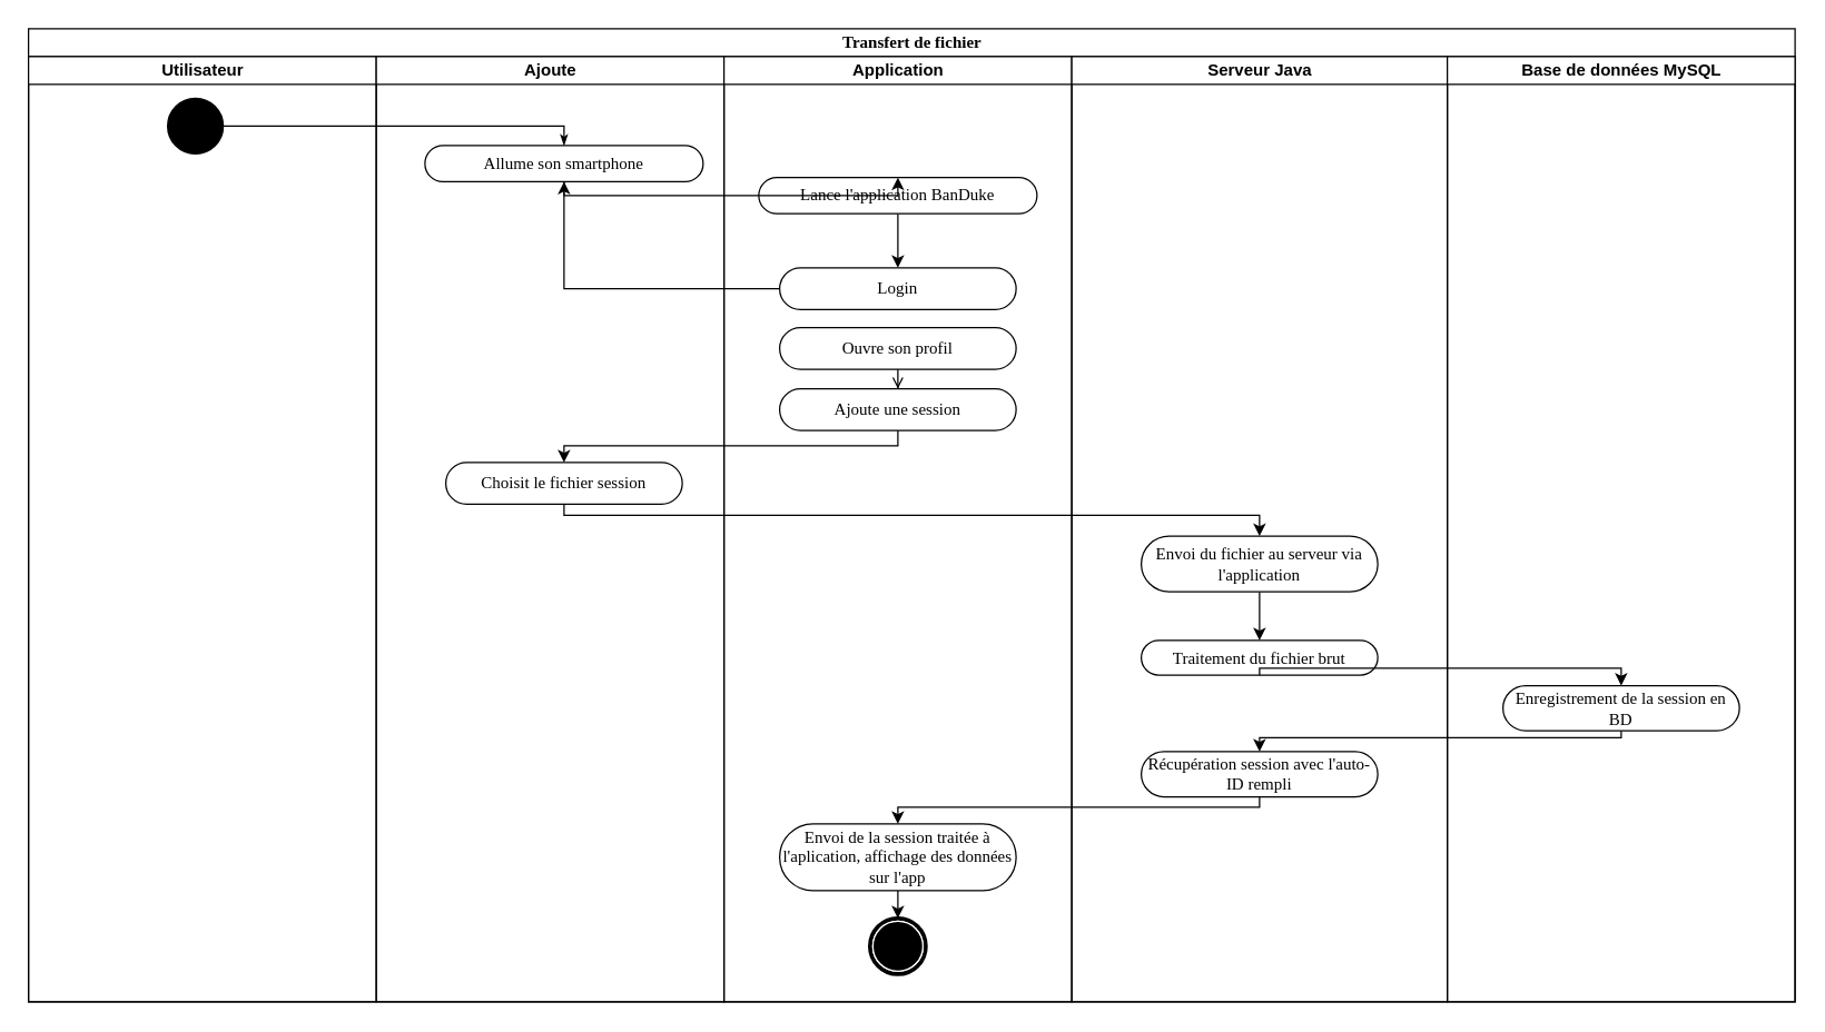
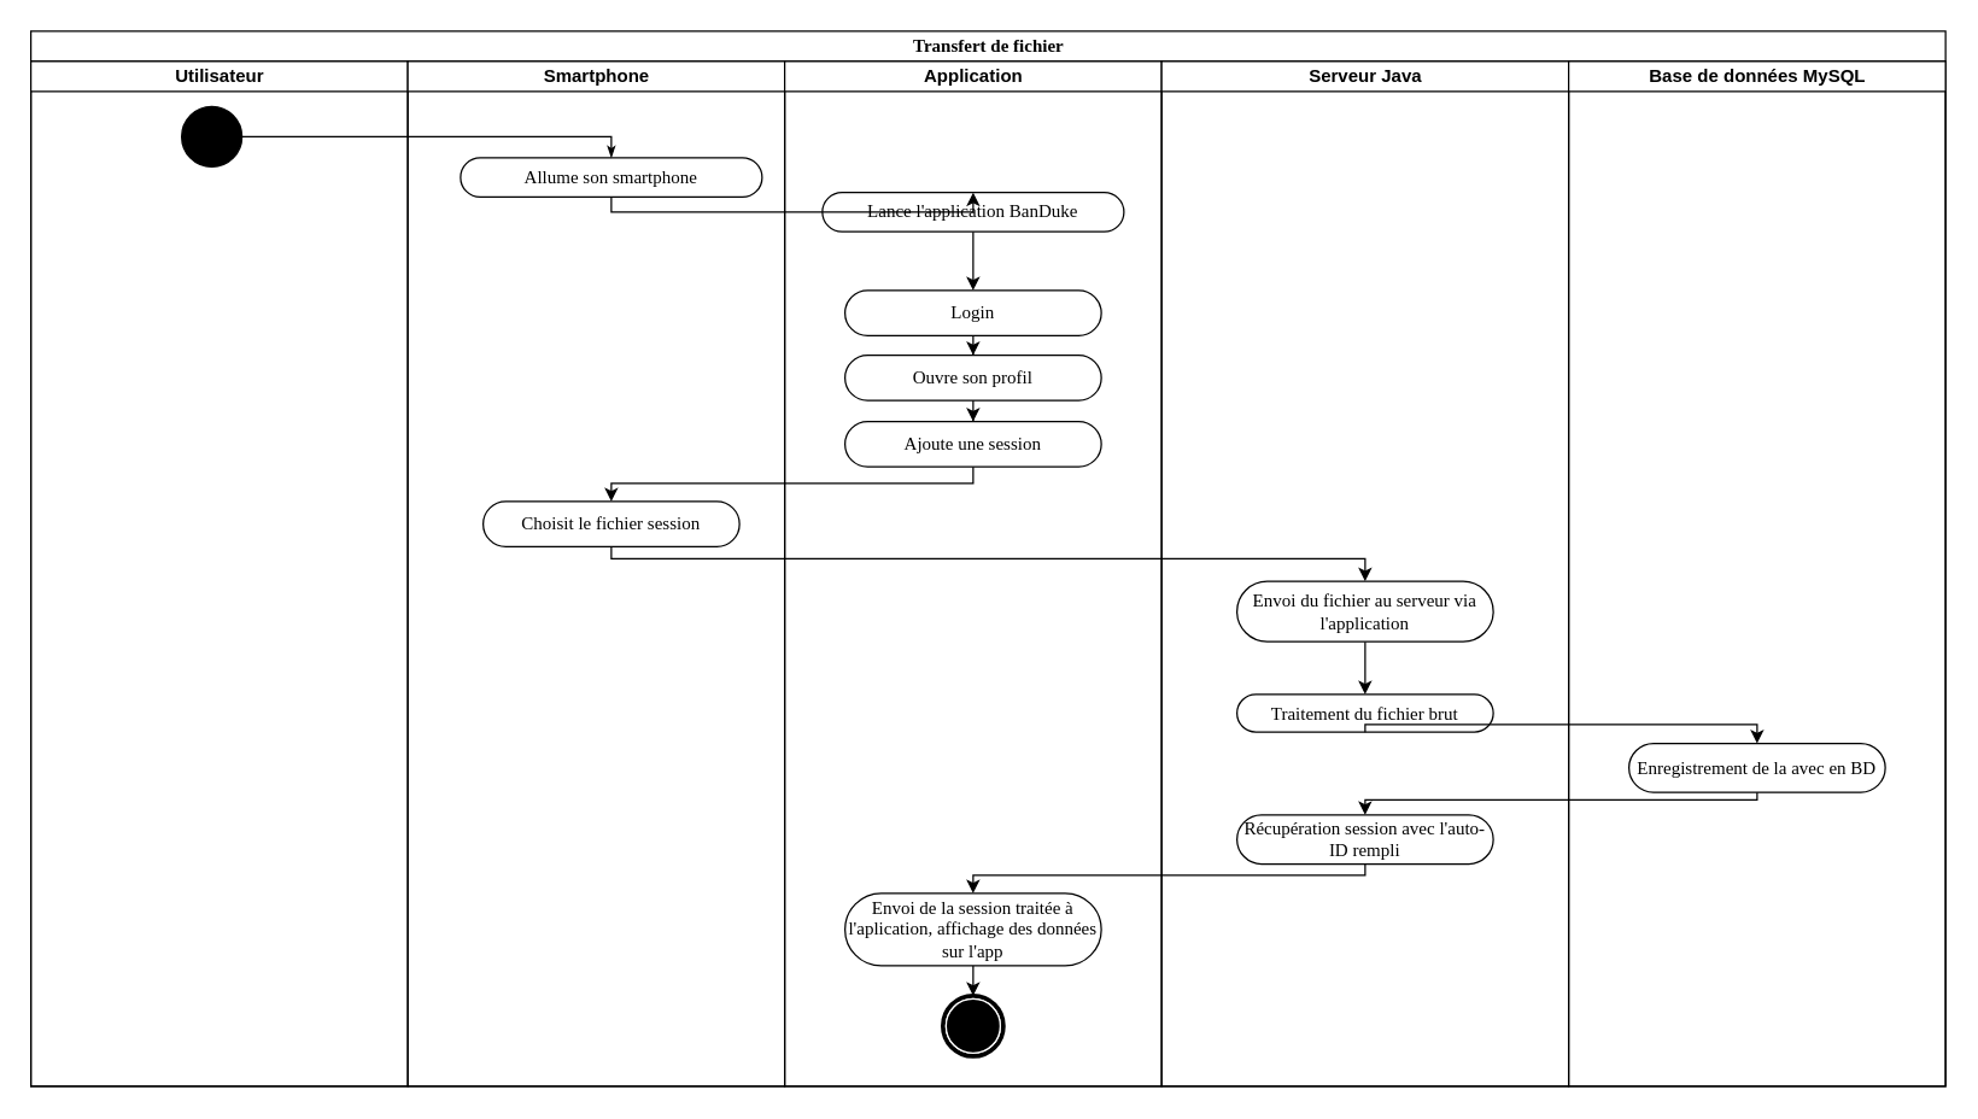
  <mxCell id="0" />
  <mxCell id="1" parent="0" />
  <mxCell id="2" value="Transfert de fichier" style="swimlane;html=1;childLayout=stackLayout;startSize=20;rounded=0;shadow=0;comic=0;labelBackgroundColor=none;strokeWidth=1;fontFamily=Verdana;fontSize=12;align=center;" vertex="1" parent="1"><mxGeometry x="20" y="20" width="1270" height="700" as="geometry"><mxRectangle x="40" y="20" width="60" height="20" as="alternateBounds" /></mxGeometry></mxCell>
  <mxCell id="3" value="Utilisateur" style="swimlane;html=1;startSize=20;" vertex="1" parent="2"><mxGeometry y="20" width="250" height="680" as="geometry" /></mxCell>
  <mxCell id="4" value="" style="ellipse;whiteSpace=wrap;html=1;rounded=0;shadow=0;comic=0;labelBackgroundColor=none;strokeWidth=1;fillColor=#000000;fontFamily=Verdana;fontSize=12;align=center;" vertex="1" parent="3"><mxGeometry x="100" y="30" width="40" height="40" as="geometry" /></mxCell>
- <mxCell id="5" value="Ajoute" style="swimlane;html=1;startSize=20;" vertex="1" parent="2"><mxGeometry x="250" y="20" width="250" height="680" as="geometry" /></mxCell>
+ <mxCell id="5" value="Smartphone" style="swimlane;html=1;startSize=20;" vertex="1" parent="2"><mxGeometry x="250" y="20" width="250" height="680" as="geometry" /></mxCell>
  <mxCell id="6" value="Allume son smartphone" style="rounded=1;whiteSpace=wrap;html=1;shadow=0;comic=0;labelBackgroundColor=none;strokeWidth=1;fontFamily=Verdana;fontSize=12;align=center;arcSize=50;" vertex="1" parent="5"><mxGeometry x="35" y="64" width="200" height="26" as="geometry" /></mxCell>
  <mxCell id="7" value="Choisit le fichier session" style="rounded=1;whiteSpace=wrap;html=1;shadow=0;comic=0;labelBackgroundColor=none;strokeWidth=1;fontFamily=Verdana;fontSize=12;align=center;arcSize=50;" vertex="1" parent="5"><mxGeometry x="50" y="292" width="170" height="30" as="geometry" /></mxCell>
  <mxCell id="8" value="Application" style="swimlane;html=1;startSize=20;" vertex="1" parent="2"><mxGeometry x="500" y="20" width="250" height="680" as="geometry" /></mxCell>
  <mxCell id="9" style="edgeStyle=orthogonalEdgeStyle;rounded=0;orthogonalLoop=1;jettySize=auto;html=1;entryX=0.5;entryY=0;entryDx=0;entryDy=0;" edge="1" parent="8" source="10" target="12"><mxGeometry relative="1" as="geometry" /></mxCell>
  <mxCell id="10" value="Lance l'application BanDuke" style="rounded=1;whiteSpace=wrap;html=1;shadow=0;comic=0;labelBackgroundColor=none;strokeWidth=1;fontFamily=Verdana;fontSize=12;align=center;arcSize=50;" vertex="1" parent="8"><mxGeometry x="25" y="87" width="200" height="26" as="geometry" /></mxCell>
- <mxCell id="11" style="edgeStyle=orthogonalEdgeStyle;rounded=0;orthogonalLoop=1;jettySize=auto;html=1;" edge="1" parent="8" source="12" target="6"><mxGeometry relative="1" as="geometry" /></mxCell>
+ <mxCell id="11" style="edgeStyle=orthogonalEdgeStyle;rounded=0;orthogonalLoop=1;jettySize=auto;html=1;entryX=0.5;entryY=0;entryDx=0;entryDy=0;" edge="1" parent="8" source="12" target="14"><mxGeometry relative="1" as="geometry" /></mxCell>
  <mxCell id="12" value="Login" style="rounded=1;whiteSpace=wrap;html=1;shadow=0;comic=0;labelBackgroundColor=none;strokeWidth=1;fontFamily=Verdana;fontSize=12;align=center;arcSize=50;" vertex="1" parent="8"><mxGeometry x="40" y="152" width="170" height="30" as="geometry" /></mxCell>
- <mxCell id="13" style="edgeStyle=orthogonalEdgeStyle;rounded=0;orthogonalLoop=1;jettySize=auto;html=1;endArrow=open;" edge="1" parent="8" source="14" target="15"><mxGeometry relative="1" as="geometry" /></mxCell>
+ <mxCell id="13" style="edgeStyle=orthogonalEdgeStyle;rounded=0;orthogonalLoop=1;jettySize=auto;html=1;" edge="1" parent="8" source="14" target="15"><mxGeometry relative="1" as="geometry" /></mxCell>
  <mxCell id="14" value="Ouvre son profil" style="rounded=1;whiteSpace=wrap;html=1;shadow=0;comic=0;labelBackgroundColor=none;strokeWidth=1;fontFamily=Verdana;fontSize=12;align=center;arcSize=50;" vertex="1" parent="8"><mxGeometry x="40" y="195" width="170" height="30" as="geometry" /></mxCell>
  <mxCell id="15" value="Ajoute une session" style="rounded=1;whiteSpace=wrap;html=1;shadow=0;comic=0;labelBackgroundColor=none;strokeWidth=1;fontFamily=Verdana;fontSize=12;align=center;arcSize=50;" vertex="1" parent="8"><mxGeometry x="40" y="239" width="170" height="30" as="geometry" /></mxCell>
  <mxCell id="16" style="edgeStyle=orthogonalEdgeStyle;rounded=0;orthogonalLoop=1;jettySize=auto;html=1;" edge="1" parent="8" source="17" target="18"><mxGeometry relative="1" as="geometry" /></mxCell>
  <mxCell id="17" value="Envoi de la session traitée à l'aplication, affichage des données sur l'app" style="rounded=1;whiteSpace=wrap;html=1;shadow=0;comic=0;labelBackgroundColor=none;strokeWidth=1;fontFamily=Verdana;fontSize=12;align=center;arcSize=50;" vertex="1" parent="8"><mxGeometry x="40" y="552" width="170" height="48" as="geometry" /></mxCell>
  <mxCell id="18" value="" style="shape=mxgraph.bpmn.shape;html=1;verticalLabelPosition=bottom;labelBackgroundColor=#ffffff;verticalAlign=top;perimeter=ellipsePerimeter;outline=end;symbol=terminate;rounded=0;shadow=0;comic=0;strokeWidth=1;fontFamily=Verdana;fontSize=12;align=center;" vertex="1" parent="8"><mxGeometry x="105" y="620" width="40" height="40" as="geometry" /></mxCell>
  <mxCell id="19" value="Serveur Java" style="swimlane;html=1;startSize=20;" vertex="1" parent="2"><mxGeometry x="750" y="20" width="270" height="680" as="geometry" /></mxCell>
  <mxCell id="20" style="edgeStyle=orthogonalEdgeStyle;rounded=0;orthogonalLoop=1;jettySize=auto;html=1;entryX=0.5;entryY=0;entryDx=0;entryDy=0;" edge="1" parent="19" source="21" target="22"><mxGeometry relative="1" as="geometry" /></mxCell>
  <mxCell id="21" value="Envoi du fichier au serveur via l'application" style="rounded=1;whiteSpace=wrap;html=1;shadow=0;comic=0;labelBackgroundColor=none;strokeWidth=1;fontFamily=Verdana;fontSize=12;align=center;arcSize=50;" vertex="1" parent="19"><mxGeometry x="50" y="345" width="170" height="40" as="geometry" /></mxCell>
  <mxCell id="22" value="Traitement du fichier brut" style="rounded=1;whiteSpace=wrap;html=1;shadow=0;comic=0;labelBackgroundColor=none;strokeWidth=1;fontFamily=Verdana;fontSize=12;align=center;arcSize=50;" vertex="1" parent="19"><mxGeometry x="50" y="420" width="170" height="25" as="geometry" /></mxCell>
  <mxCell id="23" value="Récupération session avec l'auto-ID rempli" style="rounded=1;whiteSpace=wrap;html=1;shadow=0;comic=0;labelBackgroundColor=none;strokeWidth=1;fontFamily=Verdana;fontSize=12;align=center;arcSize=50;" vertex="1" parent="19"><mxGeometry x="50" y="500" width="170" height="32.5" as="geometry" /></mxCell>
  <mxCell id="24" value="Base de données MySQL" style="swimlane;html=1;startSize=20;" vertex="1" parent="2"><mxGeometry x="1020" y="20" width="250" height="680" as="geometry" /></mxCell>
- <mxCell id="25" value="Enregistrement de la session en BD" style="rounded=1;whiteSpace=wrap;html=1;shadow=0;comic=0;labelBackgroundColor=none;strokeWidth=1;fontFamily=Verdana;fontSize=12;align=center;arcSize=50;" vertex="1" parent="24"><mxGeometry x="40" y="452.5" width="170" height="32.5" as="geometry" /></mxCell>
+ <mxCell id="25" value="Enregistrement de la avec en BD" style="rounded=1;whiteSpace=wrap;html=1;shadow=0;comic=0;labelBackgroundColor=none;strokeWidth=1;fontFamily=Verdana;fontSize=12;align=center;arcSize=50;" vertex="1" parent="24"><mxGeometry x="40" y="452.5" width="170" height="32.5" as="geometry" /></mxCell>
  <mxCell id="26" style="edgeStyle=orthogonalEdgeStyle;rounded=0;html=1;labelBackgroundColor=none;startArrow=none;startFill=0;startSize=5;endArrow=classicThin;endFill=1;endSize=5;jettySize=auto;orthogonalLoop=1;strokeWidth=1;fontFamily=Verdana;fontSize=12;entryX=0.5;entryY=0;entryDx=0;entryDy=0;" edge="1" parent="2" source="4" target="6"><mxGeometry relative="1" as="geometry"><Array as="points"><mxPoint x="385" y="70" /></Array></mxGeometry></mxCell>
  <mxCell id="27" style="edgeStyle=orthogonalEdgeStyle;rounded=0;orthogonalLoop=1;jettySize=auto;html=1;entryX=0.5;entryY=0;entryDx=0;entryDy=0;endArrow=classic;endFill=1;exitX=0.5;exitY=1;exitDx=0;exitDy=0;" edge="1" parent="2" source="6" target="10"><mxGeometry relative="1" as="geometry"><Array as="points"><mxPoint x="385" y="120" /><mxPoint x="625" y="120" /></Array></mxGeometry></mxCell>
  <mxCell id="28" style="edgeStyle=orthogonalEdgeStyle;rounded=0;orthogonalLoop=1;jettySize=auto;html=1;entryX=0.5;entryY=0;entryDx=0;entryDy=0;exitX=0.5;exitY=1;exitDx=0;exitDy=0;" edge="1" parent="2" source="15" target="7"><mxGeometry relative="1" as="geometry"><Array as="points"><mxPoint x="625" y="300" /><mxPoint x="385" y="300" /></Array></mxGeometry></mxCell>
  <mxCell id="29" style="edgeStyle=orthogonalEdgeStyle;rounded=0;orthogonalLoop=1;jettySize=auto;html=1;exitX=0.5;exitY=1;exitDx=0;exitDy=0;" edge="1" parent="2" source="7"><mxGeometry relative="1" as="geometry"><mxPoint x="885" y="365" as="targetPoint" /><Array as="points"><mxPoint x="385" y="350" /><mxPoint x="885" y="350" /></Array></mxGeometry></mxCell>
  <mxCell id="30" style="edgeStyle=orthogonalEdgeStyle;rounded=0;orthogonalLoop=1;jettySize=auto;html=1;entryX=0.5;entryY=0;entryDx=0;entryDy=0;exitX=0.5;exitY=1;exitDx=0;exitDy=0;" edge="1" parent="2" source="22" target="25"><mxGeometry relative="1" as="geometry"><Array as="points"><mxPoint x="885" y="460" /><mxPoint x="1145" y="460" /></Array></mxGeometry></mxCell>
  <mxCell id="31" style="edgeStyle=orthogonalEdgeStyle;rounded=0;orthogonalLoop=1;jettySize=auto;html=1;exitX=0.5;exitY=1;exitDx=0;exitDy=0;" edge="1" parent="2" source="25" target="23"><mxGeometry relative="1" as="geometry"><Array as="points"><mxPoint x="1145" y="510" /><mxPoint x="885" y="510" /></Array></mxGeometry></mxCell>
  <mxCell id="32" style="edgeStyle=orthogonalEdgeStyle;rounded=0;orthogonalLoop=1;jettySize=auto;html=1;exitX=0.5;exitY=1;exitDx=0;exitDy=0;" edge="1" parent="2" source="23" target="17"><mxGeometry relative="1" as="geometry"><Array as="points"><mxPoint x="885" y="560" /><mxPoint x="625" y="560" /></Array></mxGeometry></mxCell>
